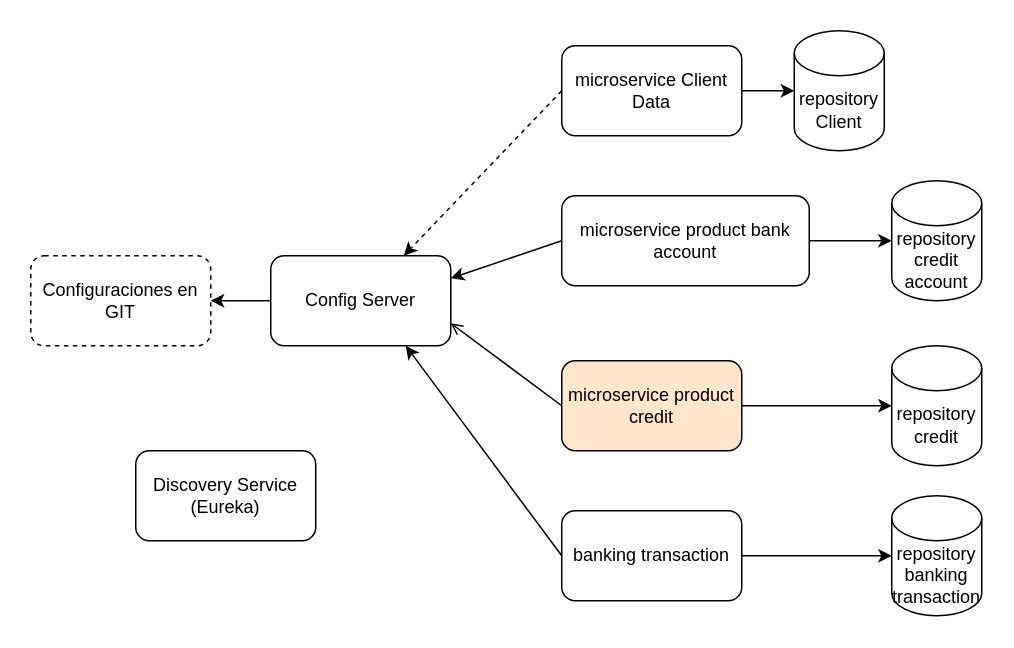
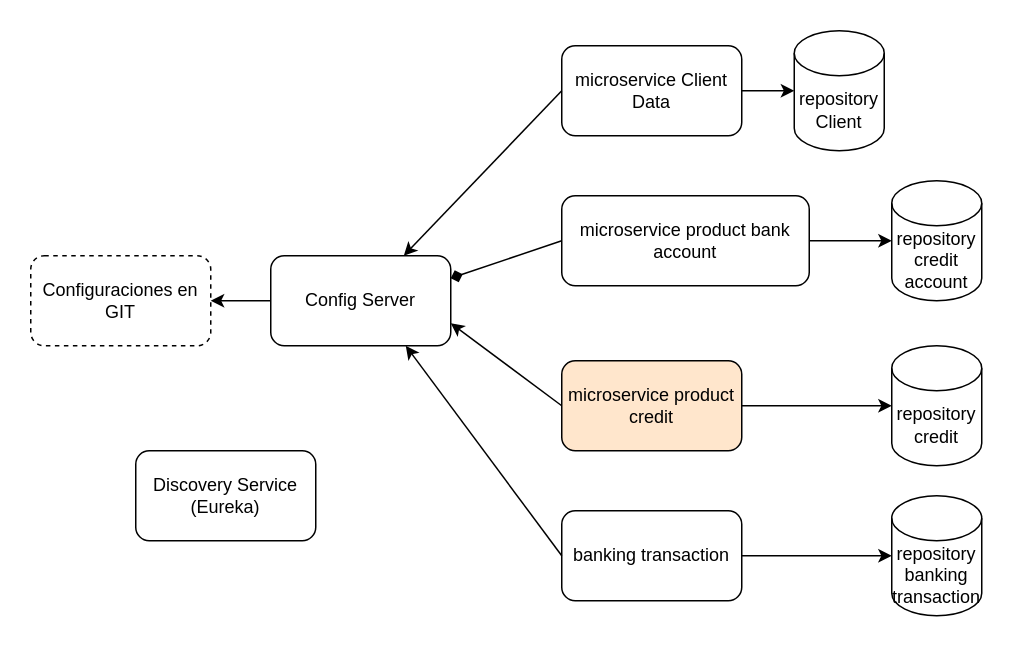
  <mxCell id="0" />
  <mxCell id="1" parent="0" />
  <mxCell id="2" style="edgeStyle=orthogonalEdgeStyle;rounded=0;orthogonalLoop=1;jettySize=auto;html=1;entryX=0;entryY=0.5;entryDx=0;entryDy=0;entryPerimeter=0;" parent="1" source="3" target="5" edge="1"><mxGeometry relative="1" as="geometry" /></mxCell>
  <mxCell id="3" value="microservice Client Data" style="rounded=1;whiteSpace=wrap;html=1;" parent="1" vertex="1"><mxGeometry x="374" y="30" width="120" height="60" as="geometry" /></mxCell>
  <mxCell id="4" value="microservice product bank account" style="rounded=1;whiteSpace=wrap;html=1;" parent="1" vertex="1"><mxGeometry x="374" y="130" width="165" height="60" as="geometry" /></mxCell>
  <mxCell id="5" value="repository Client" style="shape=cylinder3;whiteSpace=wrap;html=1;boundedLbl=1;backgroundOutline=1;size=15;" parent="1" vertex="1"><mxGeometry x="529" y="20" width="60" height="80" as="geometry" /></mxCell>
  <mxCell id="6" value="microservice product credit" style="rounded=1;whiteSpace=wrap;html=1;fillColor=#ffe6cc;" parent="1" vertex="1"><mxGeometry x="374" y="240" width="120" height="60" as="geometry" /></mxCell>
  <mxCell id="7" value="banking transaction" style="rounded=1;whiteSpace=wrap;html=1;" parent="1" vertex="1"><mxGeometry x="374" y="340" width="120" height="60" as="geometry" /></mxCell>
  <mxCell id="8" value="repository credit account" style="shape=cylinder3;whiteSpace=wrap;html=1;boundedLbl=1;backgroundOutline=1;size=15;" parent="1" vertex="1"><mxGeometry x="594" y="120" width="60" height="80" as="geometry" /></mxCell>
  <mxCell id="9" value="repository credit" style="shape=cylinder3;whiteSpace=wrap;html=1;boundedLbl=1;backgroundOutline=1;size=15;" parent="1" vertex="1"><mxGeometry x="594" y="230" width="60" height="80" as="geometry" /></mxCell>
  <mxCell id="10" value="repository banking transaction" style="shape=cylinder3;whiteSpace=wrap;html=1;boundedLbl=1;backgroundOutline=1;size=15;" parent="1" vertex="1"><mxGeometry x="594" y="330" width="60" height="80" as="geometry" /></mxCell>
  <mxCell id="11" value="" style="endArrow=classic;html=1;rounded=0;exitX=1;exitY=0.5;exitDx=0;exitDy=0;entryX=0;entryY=0.5;entryDx=0;entryDy=0;entryPerimeter=0;" parent="1" source="4" target="8" edge="1"><mxGeometry width="50" height="50" relative="1" as="geometry"><mxPoint x="494" y="210" as="sourcePoint" /><mxPoint x="544" y="160" as="targetPoint" /></mxGeometry></mxCell>
  <mxCell id="12" value="" style="endArrow=classic;html=1;rounded=0;entryX=0;entryY=0.5;entryDx=0;entryDy=0;entryPerimeter=0;" parent="1" target="9" edge="1"><mxGeometry width="50" height="50" relative="1" as="geometry"><mxPoint x="494" y="270" as="sourcePoint" /><mxPoint x="544" y="220" as="targetPoint" /></mxGeometry></mxCell>
  <mxCell id="13" value="" style="endArrow=classic;html=1;rounded=0;" parent="1" target="10" edge="1"><mxGeometry width="50" height="50" relative="1" as="geometry"><mxPoint x="494" y="370" as="sourcePoint" /><mxPoint x="544" y="320" as="targetPoint" /></mxGeometry></mxCell>
  <mxCell id="14" style="edgeStyle=orthogonalEdgeStyle;rounded=0;orthogonalLoop=1;jettySize=auto;html=1;exitX=0;exitY=0.5;exitDx=0;exitDy=0;entryX=1;entryY=0.5;entryDx=0;entryDy=0;" edge="1" parent="1" source="15" target="20"><mxGeometry relative="1" as="geometry" /></mxCell>
  <mxCell id="15" value="Config Server" style="rounded=1;whiteSpace=wrap;html=1;" vertex="1" parent="1"><mxGeometry x="180" y="170" width="120" height="60" as="geometry" /></mxCell>
- <mxCell id="16" value="" style="endArrow=classic;html=1;rounded=0;exitX=0;exitY=0.5;exitDx=0;exitDy=0;dashed=1;" edge="1" parent="1" source="3" target="15"><mxGeometry width="50" height="50" relative="1" as="geometry"><mxPoint x="250" y="350" as="sourcePoint" /><mxPoint x="400" y="470" as="targetPoint" /></mxGeometry></mxCell>
- <mxCell id="17" value="" style="endArrow=classic;html=1;rounded=0;exitX=0;exitY=0.5;exitDx=0;exitDy=0;entryX=1;entryY=0.25;entryDx=0;entryDy=0;" edge="1" parent="1" source="4" target="15"><mxGeometry width="50" height="50" relative="1" as="geometry"><mxPoint x="384" y="70" as="sourcePoint" /><mxPoint x="278.714" y="180" as="targetPoint" /></mxGeometry></mxCell>
- <mxCell id="18" value="" style="endArrow=open;html=1;rounded=0;exitX=0;exitY=0.5;exitDx=0;exitDy=0;entryX=1;entryY=0.75;entryDx=0;entryDy=0;" edge="1" parent="1" source="6" target="15"><mxGeometry width="50" height="50" relative="1" as="geometry"><mxPoint x="384" y="170" as="sourcePoint" /><mxPoint x="310" y="195" as="targetPoint" /></mxGeometry></mxCell>
+ <mxCell id="16" value="" style="endArrow=classic;html=1;rounded=0;exitX=0;exitY=0.5;exitDx=0;exitDy=0;" edge="1" parent="1" source="3" target="15"><mxGeometry width="50" height="50" relative="1" as="geometry"><mxPoint x="250" y="350" as="sourcePoint" /><mxPoint x="400" y="470" as="targetPoint" /></mxGeometry></mxCell>
+ <mxCell id="17" value="" style="endArrow=diamond;html=1;rounded=0;exitX=0;exitY=0.5;exitDx=0;exitDy=0;entryX=1;entryY=0.25;entryDx=0;entryDy=0;" edge="1" parent="1" source="4" target="15"><mxGeometry width="50" height="50" relative="1" as="geometry"><mxPoint x="384" y="70" as="sourcePoint" /><mxPoint x="278.714" y="180" as="targetPoint" /></mxGeometry></mxCell>
+ <mxCell id="18" value="" style="endArrow=classic;html=1;rounded=0;exitX=0;exitY=0.5;exitDx=0;exitDy=0;entryX=1;entryY=0.75;entryDx=0;entryDy=0;" edge="1" parent="1" source="6" target="15"><mxGeometry width="50" height="50" relative="1" as="geometry"><mxPoint x="384" y="170" as="sourcePoint" /><mxPoint x="310" y="195" as="targetPoint" /></mxGeometry></mxCell>
  <mxCell id="19" value="" style="endArrow=classic;html=1;rounded=0;exitX=0;exitY=0.5;exitDx=0;exitDy=0;entryX=0.75;entryY=1;entryDx=0;entryDy=0;" edge="1" parent="1" source="7" target="15"><mxGeometry width="50" height="50" relative="1" as="geometry"><mxPoint x="364" y="365" as="sourcePoint" /><mxPoint x="290" y="310" as="targetPoint" /></mxGeometry></mxCell>
  <mxCell id="20" value="Configuraciones en GIT" style="rounded=1;whiteSpace=wrap;html=1;dashed=1;" vertex="1" parent="1"><mxGeometry x="20" y="170" width="120" height="60" as="geometry" /></mxCell>
  <mxCell id="21" value="Discovery Service (Eureka)" style="rounded=1;whiteSpace=wrap;html=1;" vertex="1" parent="1"><mxGeometry x="90" y="300" width="120" height="60" as="geometry" /></mxCell>
